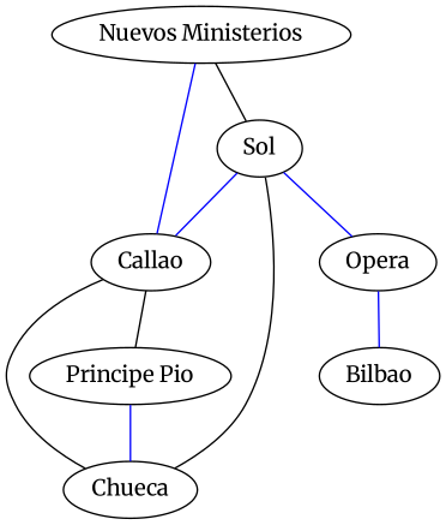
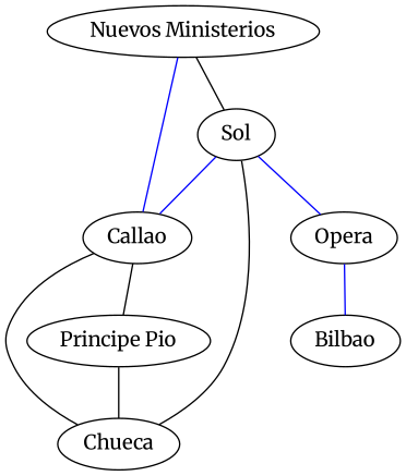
  strict graph {
    fontname=Merriweather
    node [color=black fontname=Merriweather]
    edge [color=blue fontname=Merriweather]
    n1 [label=Sol]
    n2 [label=Callao]
    n3 [label=Chueca]
    n4 [label=Opera]
    n5 [label="Principe Pio"]
    n6 [label=Bilbao]
    n7 [label="Nuevos Ministerios"]
    n1 -- n2
    n1 -- n3 [color=""]
    n1 -- n4
    n2 -- n3 [color=""]
    n2 -- n5 [color=""]
    n4 -- n6
-   n5 -- n3
+   n5 -- n3 [color=black]
    n7 -- n1 [color=""]
    n7 -- n2
  }
